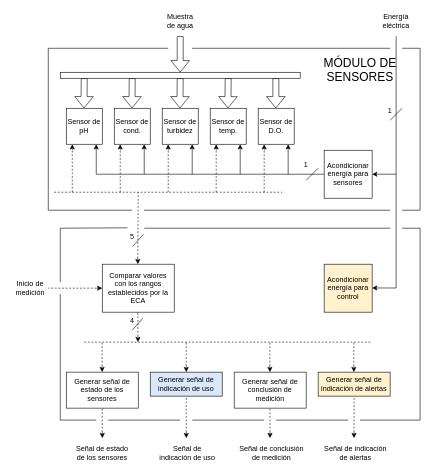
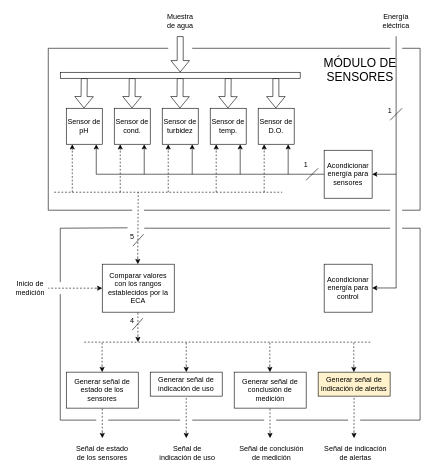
  <mxCell id="0" />
  <mxCell id="1" parent="0" />
  <mxCell id="2" value="Sensor de pH" style="whiteSpace=wrap;html=1;aspect=fixed;" vertex="1" parent="1"><mxGeometry x="110" y="180" width="60" height="60" as="geometry" /></mxCell>
  <mxCell id="3" value="Sensor de cond." style="whiteSpace=wrap;html=1;aspect=fixed;" vertex="1" parent="1"><mxGeometry x="190" y="180" width="60" height="60" as="geometry" /></mxCell>
  <mxCell id="4" value="Sensor de turbidez" style="whiteSpace=wrap;html=1;aspect=fixed;" vertex="1" parent="1"><mxGeometry x="270" y="180" width="60" height="60" as="geometry" /></mxCell>
  <mxCell id="5" value="Sensor de temp." style="whiteSpace=wrap;html=1;aspect=fixed;" vertex="1" parent="1"><mxGeometry x="350" y="180" width="60" height="60" as="geometry" /></mxCell>
  <mxCell id="6" value="Sensor de D.O." style="whiteSpace=wrap;html=1;aspect=fixed;" vertex="1" parent="1"><mxGeometry x="430" y="180" width="60" height="60" as="geometry" /></mxCell>
  <mxCell id="7" value="" style="shape=flexArrow;endArrow=classic;html=1;rounded=0;" edge="1" parent="1"><mxGeometry width="50" height="50" relative="1" as="geometry"><mxPoint x="140" y="130" as="sourcePoint" /><mxPoint x="139.5" y="180" as="targetPoint" /></mxGeometry></mxCell>
  <mxCell id="8" value="" style="shape=flexArrow;endArrow=classic;html=1;rounded=0;" edge="1" parent="1"><mxGeometry width="50" height="50" relative="1" as="geometry"><mxPoint x="220" y="130" as="sourcePoint" /><mxPoint x="219.5" y="180" as="targetPoint" /></mxGeometry></mxCell>
  <mxCell id="9" value="" style="shape=flexArrow;endArrow=classic;html=1;rounded=0;" edge="1" parent="1"><mxGeometry width="50" height="50" relative="1" as="geometry"><mxPoint x="300" y="130" as="sourcePoint" /><mxPoint x="299.5" y="180" as="targetPoint" /></mxGeometry></mxCell>
  <mxCell id="10" value="" style="shape=flexArrow;endArrow=classic;html=1;rounded=0;" edge="1" parent="1"><mxGeometry width="50" height="50" relative="1" as="geometry"><mxPoint x="380" y="130" as="sourcePoint" /><mxPoint x="379.5" y="180" as="targetPoint" /></mxGeometry></mxCell>
  <mxCell id="11" value="" style="shape=flexArrow;endArrow=classic;html=1;rounded=0;" edge="1" parent="1"><mxGeometry width="50" height="50" relative="1" as="geometry"><mxPoint x="459.5" y="130" as="sourcePoint" /><mxPoint x="459.5" y="180" as="targetPoint" /></mxGeometry></mxCell>
  <mxCell id="12" value="" style="rounded=0;whiteSpace=wrap;html=1;" vertex="1" parent="1"><mxGeometry x="100" y="120" width="400" height="10" as="geometry" /></mxCell>
  <mxCell id="13" value="" style="endArrow=classic;html=1;rounded=0;" edge="1" parent="1"><mxGeometry width="50" height="50" relative="1" as="geometry"><mxPoint x="160" y="290" as="sourcePoint" /><mxPoint x="160" y="240" as="targetPoint" /></mxGeometry></mxCell>
  <mxCell id="14" value="" style="endArrow=classic;html=1;rounded=0;" edge="1" parent="1"><mxGeometry width="50" height="50" relative="1" as="geometry"><mxPoint x="240" y="290" as="sourcePoint" /><mxPoint x="240" y="240" as="targetPoint" /></mxGeometry></mxCell>
  <mxCell id="15" value="" style="endArrow=classic;html=1;rounded=0;" edge="1" parent="1"><mxGeometry width="50" height="50" relative="1" as="geometry"><mxPoint x="320" y="290" as="sourcePoint" /><mxPoint x="320" y="240" as="targetPoint" /></mxGeometry></mxCell>
  <mxCell id="16" value="" style="endArrow=classic;html=1;rounded=0;" edge="1" parent="1"><mxGeometry width="50" height="50" relative="1" as="geometry"><mxPoint x="400" y="290" as="sourcePoint" /><mxPoint x="400" y="240" as="targetPoint" /></mxGeometry></mxCell>
  <mxCell id="17" value="" style="endArrow=classic;html=1;rounded=0;" edge="1" parent="1"><mxGeometry width="50" height="50" relative="1" as="geometry"><mxPoint x="480" y="290" as="sourcePoint" /><mxPoint x="480" y="240" as="targetPoint" /></mxGeometry></mxCell>
  <mxCell id="18" value="Acondicionar energía para sensores" style="whiteSpace=wrap;html=1;aspect=fixed;" vertex="1" parent="1"><mxGeometry x="540" y="250" width="80" height="80" as="geometry" /></mxCell>
  <mxCell id="19" value="" style="endArrow=none;html=1;rounded=0;entryX=0;entryY=0.5;entryDx=0;entryDy=0;" edge="1" parent="1" target="18"><mxGeometry width="50" height="50" relative="1" as="geometry"><mxPoint x="160" y="290" as="sourcePoint" /><mxPoint x="370" y="360" as="targetPoint" /></mxGeometry></mxCell>
  <mxCell id="20" value="" style="endArrow=none;html=1;rounded=0;" edge="1" parent="1"><mxGeometry width="50" height="50" relative="1" as="geometry"><mxPoint x="510" y="300" as="sourcePoint" /><mxPoint x="530" y="280" as="targetPoint" /></mxGeometry></mxCell>
  <mxCell id="21" value="1" style="text;html=1;whiteSpace=wrap;strokeColor=none;fillColor=none;align=center;verticalAlign=middle;rounded=0;" vertex="1" parent="1"><mxGeometry x="480" y="260" width="60" height="30" as="geometry" /></mxCell>
  <mxCell id="22" value="" style="endArrow=classic;html=1;rounded=0;" edge="1" parent="1"><mxGeometry width="50" height="50" relative="1" as="geometry"><mxPoint x="120" y="250" as="sourcePoint" /><mxPoint x="120" y="240" as="targetPoint" /></mxGeometry></mxCell>
  <mxCell id="23" value="" style="endArrow=classic;html=1;rounded=0;" edge="1" parent="1"><mxGeometry width="50" height="50" relative="1" as="geometry"><mxPoint x="200" y="250" as="sourcePoint" /><mxPoint x="200" y="240" as="targetPoint" /></mxGeometry></mxCell>
  <mxCell id="24" value="" style="endArrow=classic;html=1;rounded=0;" edge="1" parent="1"><mxGeometry width="50" height="50" relative="1" as="geometry"><mxPoint x="280" y="250" as="sourcePoint" /><mxPoint x="280" y="240" as="targetPoint" /></mxGeometry></mxCell>
  <mxCell id="25" value="" style="endArrow=classic;html=1;rounded=0;" edge="1" parent="1"><mxGeometry width="50" height="50" relative="1" as="geometry"><mxPoint x="360" y="250" as="sourcePoint" /><mxPoint x="360" y="240" as="targetPoint" /></mxGeometry></mxCell>
  <mxCell id="26" value="" style="endArrow=classic;html=1;rounded=0;" edge="1" parent="1"><mxGeometry width="50" height="50" relative="1" as="geometry"><mxPoint x="440" y="250" as="sourcePoint" /><mxPoint x="440" y="240" as="targetPoint" /></mxGeometry></mxCell>
  <mxCell id="27" value="" style="endArrow=none;dashed=1;html=1;rounded=0;" edge="1" parent="1"><mxGeometry width="50" height="50" relative="1" as="geometry"><mxPoint x="120" y="320" as="sourcePoint" /><mxPoint x="120" y="250" as="targetPoint" /></mxGeometry></mxCell>
  <mxCell id="28" value="" style="endArrow=none;dashed=1;html=1;rounded=0;" edge="1" parent="1"><mxGeometry width="50" height="50" relative="1" as="geometry"><mxPoint x="200" y="320" as="sourcePoint" /><mxPoint x="200" y="250" as="targetPoint" /></mxGeometry></mxCell>
  <mxCell id="29" value="" style="endArrow=none;dashed=1;html=1;rounded=0;" edge="1" parent="1"><mxGeometry width="50" height="50" relative="1" as="geometry"><mxPoint x="280" y="320" as="sourcePoint" /><mxPoint x="280" y="250" as="targetPoint" /></mxGeometry></mxCell>
  <mxCell id="30" value="" style="endArrow=none;dashed=1;html=1;rounded=0;" edge="1" parent="1"><mxGeometry width="50" height="50" relative="1" as="geometry"><mxPoint x="360" y="320" as="sourcePoint" /><mxPoint x="360" y="250" as="targetPoint" /></mxGeometry></mxCell>
  <mxCell id="31" value="" style="endArrow=none;dashed=1;html=1;rounded=0;" edge="1" parent="1"><mxGeometry width="50" height="50" relative="1" as="geometry"><mxPoint x="440" y="320" as="sourcePoint" /><mxPoint x="440" y="250" as="targetPoint" /></mxGeometry></mxCell>
  <mxCell id="32" value="" style="endArrow=none;dashed=1;html=1;rounded=0;" edge="1" parent="1"><mxGeometry width="50" height="50" relative="1" as="geometry"><mxPoint x="90" y="320" as="sourcePoint" /><mxPoint x="470" y="320" as="targetPoint" /></mxGeometry></mxCell>
  <mxCell id="33" value="&lt;div style=&quot;&quot;&gt;&lt;span style=&quot;background-color: transparent; color: light-dark(rgb(0, 0, 0), rgb(255, 255, 255));&quot;&gt;Comparar valores con los rangos establecidos por la ECA&lt;/span&gt;&lt;/div&gt;" style="rounded=0;whiteSpace=wrap;html=1;align=center;" vertex="1" parent="1"><mxGeometry x="170" y="440" width="120" height="80" as="geometry" /></mxCell>
- <mxCell id="34" value="Generar señal de indicación de uso" style="rounded=0;whiteSpace=wrap;html=1;fillColor=#dae8fc;" vertex="1" parent="1"><mxGeometry x="250" y="620" width="120" height="40" as="geometry" /></mxCell>
+ <mxCell id="34" value="Generar señal de indicación de uso" style="rounded=0;whiteSpace=wrap;html=1;" vertex="1" parent="1"><mxGeometry x="250" y="620" width="120" height="40" as="geometry" /></mxCell>
  <mxCell id="35" value="Generar señal de conclusión de medición" style="rounded=0;whiteSpace=wrap;html=1;" vertex="1" parent="1"><mxGeometry x="390" y="620" width="120" height="60" as="geometry" /></mxCell>
  <mxCell id="36" value="Generar señal de indicación de alertas" style="rounded=0;whiteSpace=wrap;html=1;fillColor=#fff2cc;" vertex="1" parent="1"><mxGeometry x="530" y="620" width="120" height="40" as="geometry" /></mxCell>
  <mxCell id="37" value="Generar señal de estado de los sensores" style="rounded=0;whiteSpace=wrap;html=1;" vertex="1" parent="1"><mxGeometry x="110" y="620" width="120" height="60" as="geometry" /></mxCell>
  <mxCell id="38" value="4" style="text;html=1;whiteSpace=wrap;strokeColor=none;fillColor=none;align=center;verticalAlign=middle;rounded=0;" vertex="1" parent="1"><mxGeometry x="190" y="520" width="60" height="30" as="geometry" /></mxCell>
  <mxCell id="39" value="" style="endArrow=none;html=1;rounded=0;entryX=0.815;entryY=1;entryDx=0;entryDy=0;entryPerimeter=0;" edge="1" parent="1"><mxGeometry width="50" height="50" relative="1" as="geometry"><mxPoint x="220" y="550" as="sourcePoint" /><mxPoint x="237.8" y="530" as="targetPoint" /></mxGeometry></mxCell>
  <mxCell id="40" value="" style="shape=flexArrow;endArrow=classic;html=1;rounded=0;entryX=0.5;entryY=0;entryDx=0;entryDy=0;" edge="1" parent="1" target="12"><mxGeometry width="50" height="50" relative="1" as="geometry"><mxPoint x="300" y="60" as="sourcePoint" /><mxPoint x="340" y="270" as="targetPoint" /></mxGeometry></mxCell>
  <mxCell id="41" value="Muestra de agua" style="text;html=1;whiteSpace=wrap;strokeColor=none;fillColor=none;align=center;verticalAlign=middle;rounded=0;" vertex="1" parent="1"><mxGeometry x="270" y="20" width="60" height="30" as="geometry" /></mxCell>
  <mxCell id="42" value="" style="endArrow=classic;html=1;rounded=0;entryX=1;entryY=0.5;entryDx=0;entryDy=0;" edge="1" parent="1" target="18"><mxGeometry width="50" height="50" relative="1" as="geometry"><mxPoint x="660" y="290" as="sourcePoint" /><mxPoint x="620" y="295" as="targetPoint" /></mxGeometry></mxCell>
  <mxCell id="43" value="Energía eléctrica" style="text;html=1;whiteSpace=wrap;strokeColor=none;fillColor=none;align=center;verticalAlign=middle;rounded=0;" vertex="1" parent="1"><mxGeometry x="630" y="20" width="60" height="30" as="geometry" /></mxCell>
- <mxCell id="44" value="Acondicionar energía para control" style="whiteSpace=wrap;html=1;aspect=fixed;fillColor=#fff2cc;" vertex="1" parent="1"><mxGeometry x="540" y="440" width="80" height="80" as="geometry" /></mxCell>
+ <mxCell id="44" value="Acondicionar energía para control" style="whiteSpace=wrap;html=1;aspect=fixed;" vertex="1" parent="1"><mxGeometry x="540" y="440" width="80" height="80" as="geometry" /></mxCell>
  <mxCell id="45" value="" style="endArrow=none;html=1;rounded=0;" edge="1" parent="1"><mxGeometry width="50" height="50" relative="1" as="geometry"><mxPoint x="660" y="480" as="sourcePoint" /><mxPoint x="660" y="60" as="targetPoint" /></mxGeometry></mxCell>
  <mxCell id="46" value="" style="endArrow=classic;html=1;rounded=0;" edge="1" parent="1"><mxGeometry width="50" height="50" relative="1" as="geometry"><mxPoint x="169.71" y="610" as="sourcePoint" /><mxPoint x="169.88" y="620" as="targetPoint" /></mxGeometry></mxCell>
  <mxCell id="47" value="" style="endArrow=none;dashed=1;html=1;rounded=0;" edge="1" parent="1"><mxGeometry width="50" height="50" relative="1" as="geometry"><mxPoint x="169.71" y="610" as="sourcePoint" /><mxPoint x="169.71" y="570" as="targetPoint" /></mxGeometry></mxCell>
  <mxCell id="48" value="" style="endArrow=classic;html=1;rounded=0;" edge="1" parent="1"><mxGeometry width="50" height="50" relative="1" as="geometry"><mxPoint x="310" y="610" as="sourcePoint" /><mxPoint x="310.17" y="620" as="targetPoint" /></mxGeometry></mxCell>
  <mxCell id="49" value="" style="endArrow=none;dashed=1;html=1;rounded=0;" edge="1" parent="1"><mxGeometry width="50" height="50" relative="1" as="geometry"><mxPoint x="310" y="610" as="sourcePoint" /><mxPoint x="310" y="570" as="targetPoint" /></mxGeometry></mxCell>
  <mxCell id="50" value="" style="endArrow=classic;html=1;rounded=0;" edge="1" parent="1"><mxGeometry width="50" height="50" relative="1" as="geometry"><mxPoint x="449.43" y="610" as="sourcePoint" /><mxPoint x="449.6" y="620" as="targetPoint" /></mxGeometry></mxCell>
  <mxCell id="51" value="" style="endArrow=none;dashed=1;html=1;rounded=0;" edge="1" parent="1"><mxGeometry width="50" height="50" relative="1" as="geometry"><mxPoint x="449.43" y="610" as="sourcePoint" /><mxPoint x="449.43" y="570" as="targetPoint" /></mxGeometry></mxCell>
  <mxCell id="52" value="" style="endArrow=classic;html=1;rounded=0;" edge="1" parent="1"><mxGeometry width="50" height="50" relative="1" as="geometry"><mxPoint x="589.43" y="610" as="sourcePoint" /><mxPoint x="589.6" y="620" as="targetPoint" /></mxGeometry></mxCell>
  <mxCell id="53" value="" style="endArrow=none;dashed=1;html=1;rounded=0;" edge="1" parent="1"><mxGeometry width="50" height="50" relative="1" as="geometry"><mxPoint x="589.43" y="610" as="sourcePoint" /><mxPoint x="589.43" y="570" as="targetPoint" /></mxGeometry></mxCell>
  <mxCell id="54" value="" style="endArrow=none;dashed=1;html=1;rounded=0;" edge="1" parent="1"><mxGeometry width="50" height="50" relative="1" as="geometry"><mxPoint x="140" y="570" as="sourcePoint" /><mxPoint x="620" y="570" as="targetPoint" /></mxGeometry></mxCell>
  <mxCell id="55" value="" style="endArrow=classic;html=1;rounded=0;" edge="1" parent="1"><mxGeometry width="50" height="50" relative="1" as="geometry"><mxPoint x="229.43" y="560" as="sourcePoint" /><mxPoint x="229.6" y="570" as="targetPoint" /></mxGeometry></mxCell>
  <mxCell id="56" value="" style="endArrow=none;dashed=1;html=1;rounded=0;" edge="1" parent="1"><mxGeometry width="50" height="50" relative="1" as="geometry"><mxPoint x="229.43" y="560" as="sourcePoint" /><mxPoint x="229.43" y="520" as="targetPoint" /></mxGeometry></mxCell>
  <mxCell id="57" value="" style="endArrow=classic;html=1;rounded=0;" edge="1" parent="1"><mxGeometry width="50" height="50" relative="1" as="geometry"><mxPoint x="229.17" y="430" as="sourcePoint" /><mxPoint x="229.34" y="440" as="targetPoint" /></mxGeometry></mxCell>
  <mxCell id="58" value="" style="endArrow=none;dashed=1;html=1;rounded=0;" edge="1" parent="1"><mxGeometry width="50" height="50" relative="1" as="geometry"><mxPoint x="229.17" y="430" as="sourcePoint" /><mxPoint x="230" y="320" as="targetPoint" /></mxGeometry></mxCell>
  <mxCell id="59" value="" style="endArrow=classic;html=1;rounded=0;entryX=1;entryY=0.5;entryDx=0;entryDy=0;" edge="1" parent="1"><mxGeometry width="50" height="50" relative="1" as="geometry"><mxPoint x="660" y="479.66" as="sourcePoint" /><mxPoint x="620" y="479.66" as="targetPoint" /></mxGeometry></mxCell>
  <mxCell id="60" value="" style="endArrow=none;html=1;rounded=0;" edge="1" parent="1"><mxGeometry width="50" height="50" relative="1" as="geometry"><mxPoint x="221" y="410" as="sourcePoint" /><mxPoint x="239" y="390" as="targetPoint" /></mxGeometry></mxCell>
  <mxCell id="61" value="5" style="text;html=1;whiteSpace=wrap;strokeColor=none;fillColor=none;align=center;verticalAlign=middle;rounded=0;" vertex="1" parent="1"><mxGeometry x="190" y="380" width="60" height="30" as="geometry" /></mxCell>
  <mxCell id="62" value="" style="endArrow=none;html=1;rounded=0;" edge="1" parent="1"><mxGeometry width="50" height="50" relative="1" as="geometry"><mxPoint x="650" y="200" as="sourcePoint" /><mxPoint x="670" y="180" as="targetPoint" /></mxGeometry></mxCell>
  <mxCell id="63" value="1" style="text;html=1;whiteSpace=wrap;strokeColor=none;fillColor=none;align=center;verticalAlign=middle;rounded=0;" vertex="1" parent="1"><mxGeometry x="620" y="170" width="60" height="30" as="geometry" /></mxCell>
  <mxCell id="64" value="" style="endArrow=classic;html=1;rounded=0;" edge="1" parent="1"><mxGeometry width="50" height="50" relative="1" as="geometry"><mxPoint x="170" y="720" as="sourcePoint" /><mxPoint x="170.17" y="730" as="targetPoint" /></mxGeometry></mxCell>
  <mxCell id="65" value="" style="endArrow=none;dashed=1;html=1;rounded=0;" edge="1" parent="1"><mxGeometry width="50" height="50" relative="1" as="geometry"><mxPoint x="170" y="720" as="sourcePoint" /><mxPoint x="170" y="680" as="targetPoint" /></mxGeometry></mxCell>
  <mxCell id="66" value="" style="endArrow=classic;html=1;rounded=0;" edge="1" parent="1"><mxGeometry width="50" height="50" relative="1" as="geometry"><mxPoint x="310" y="720" as="sourcePoint" /><mxPoint x="310.17" y="730" as="targetPoint" /></mxGeometry></mxCell>
  <mxCell id="67" value="" style="endArrow=none;dashed=1;html=1;rounded=0;entryX=0.5;entryY=1;entryDx=0;entryDy=0;" edge="1" parent="1" target="34"><mxGeometry width="50" height="50" relative="1" as="geometry"><mxPoint x="310" y="720" as="sourcePoint" /><mxPoint x="310" y="680" as="targetPoint" /></mxGeometry></mxCell>
  <mxCell id="68" value="" style="endArrow=classic;html=1;rounded=0;" edge="1" parent="1"><mxGeometry width="50" height="50" relative="1" as="geometry"><mxPoint x="449.71" y="720" as="sourcePoint" /><mxPoint x="449.88" y="730" as="targetPoint" /></mxGeometry></mxCell>
  <mxCell id="69" value="" style="endArrow=none;dashed=1;html=1;rounded=0;" edge="1" parent="1"><mxGeometry width="50" height="50" relative="1" as="geometry"><mxPoint x="449.71" y="720" as="sourcePoint" /><mxPoint x="449.71" y="680" as="targetPoint" /></mxGeometry></mxCell>
  <mxCell id="70" value="" style="endArrow=classic;html=1;rounded=0;" edge="1" parent="1"><mxGeometry width="50" height="50" relative="1" as="geometry"><mxPoint x="589.71" y="720" as="sourcePoint" /><mxPoint x="589.88" y="730" as="targetPoint" /></mxGeometry></mxCell>
  <mxCell id="71" value="" style="endArrow=none;dashed=1;html=1;rounded=0;entryX=0.5;entryY=1;entryDx=0;entryDy=0;" edge="1" parent="1" target="36"><mxGeometry width="50" height="50" relative="1" as="geometry"><mxPoint x="589.71" y="720" as="sourcePoint" /><mxPoint x="589.71" y="680" as="targetPoint" /></mxGeometry></mxCell>
  <mxCell id="72" value="" style="endArrow=classic;html=1;rounded=0;entryX=0;entryY=0.5;entryDx=0;entryDy=0;" edge="1" parent="1" target="33"><mxGeometry width="50" height="50" relative="1" as="geometry"><mxPoint x="160" y="480" as="sourcePoint" /><mxPoint x="440" y="440" as="targetPoint" /></mxGeometry></mxCell>
  <mxCell id="73" value="" style="endArrow=none;dashed=1;html=1;rounded=0;entryX=1;entryY=0.5;entryDx=0;entryDy=0;" edge="1" parent="1" target="74"><mxGeometry width="50" height="50" relative="1" as="geometry"><mxPoint x="160" y="480" as="sourcePoint" /><mxPoint x="80" y="480" as="targetPoint" /></mxGeometry></mxCell>
  <mxCell id="74" value="Inicio de medición" style="text;html=1;whiteSpace=wrap;strokeColor=none;fillColor=none;align=center;verticalAlign=middle;rounded=0;" vertex="1" parent="1"><mxGeometry x="20" y="465" width="60" height="30" as="geometry" /></mxCell>
  <mxCell id="75" value="Señal de estado de los sensores" style="text;html=1;whiteSpace=wrap;strokeColor=none;fillColor=none;align=center;verticalAlign=middle;rounded=0;" vertex="1" parent="1"><mxGeometry x="125" y="740" width="90" height="30" as="geometry" /></mxCell>
  <mxCell id="76" value="Señal de indicación de uso" style="text;html=1;whiteSpace=wrap;strokeColor=none;fillColor=none;align=center;verticalAlign=middle;rounded=0;" vertex="1" parent="1"><mxGeometry x="264" y="740" width="96" height="30" as="geometry" /></mxCell>
  <mxCell id="77" value="Señal de conclusión de medición" style="text;html=1;whiteSpace=wrap;strokeColor=none;fillColor=none;align=center;verticalAlign=middle;rounded=0;" vertex="1" parent="1"><mxGeometry x="395" y="740" width="115" height="30" as="geometry" /></mxCell>
  <mxCell id="78" value="Señal de indicación de alertas" style="text;html=1;whiteSpace=wrap;strokeColor=none;fillColor=none;align=center;verticalAlign=middle;rounded=0;" vertex="1" parent="1"><mxGeometry x="535" y="740" width="115" height="30" as="geometry" /></mxCell>
  <mxCell id="79" value="" style="endArrow=none;html=1;rounded=0;" edge="1" parent="1"><mxGeometry width="50" height="50" relative="1" as="geometry"><mxPoint x="100" y="700" as="sourcePoint" /><mxPoint x="160" y="700" as="targetPoint" /></mxGeometry></mxCell>
  <mxCell id="80" value="" style="endArrow=none;html=1;rounded=0;" edge="1" parent="1"><mxGeometry width="50" height="50" relative="1" as="geometry"><mxPoint x="100" y="490" as="sourcePoint" /><mxPoint x="100" y="700" as="targetPoint" /></mxGeometry></mxCell>
  <mxCell id="81" value="" style="endArrow=none;html=1;rounded=0;" edge="1" parent="1"><mxGeometry width="50" height="50" relative="1" as="geometry"><mxPoint x="240" y="380" as="sourcePoint" /><mxPoint x="650" y="380" as="targetPoint" /></mxGeometry></mxCell>
  <mxCell id="82" value="" style="endArrow=none;html=1;rounded=0;" edge="1" parent="1"><mxGeometry width="50" height="50" relative="1" as="geometry"><mxPoint x="700" y="380" as="sourcePoint" /><mxPoint x="700" y="700" as="targetPoint" /></mxGeometry></mxCell>
  <mxCell id="83" value="" style="endArrow=none;html=1;rounded=0;" edge="1" parent="1"><mxGeometry width="50" height="50" relative="1" as="geometry"><mxPoint x="670" y="380" as="sourcePoint" /><mxPoint x="700" y="380" as="targetPoint" /></mxGeometry></mxCell>
  <mxCell id="84" value="" style="endArrow=none;html=1;rounded=0;entryX=0.369;entryY=-0.022;entryDx=0;entryDy=0;entryPerimeter=0;" edge="1" parent="1" target="61"><mxGeometry width="50" height="50" relative="1" as="geometry"><mxPoint x="100" y="380" as="sourcePoint" /><mxPoint x="130" y="380" as="targetPoint" /></mxGeometry></mxCell>
  <mxCell id="85" value="" style="endArrow=none;html=1;rounded=0;" edge="1" parent="1"><mxGeometry width="50" height="50" relative="1" as="geometry"><mxPoint x="100" y="380" as="sourcePoint" /><mxPoint x="100" y="470" as="targetPoint" /></mxGeometry></mxCell>
  <mxCell id="86" value="" style="endArrow=none;html=1;rounded=0;" edge="1" parent="1"><mxGeometry width="50" height="50" relative="1" as="geometry"><mxPoint x="180" y="700" as="sourcePoint" /><mxPoint x="300" y="700" as="targetPoint" /></mxGeometry></mxCell>
  <mxCell id="87" value="" style="endArrow=none;html=1;rounded=0;" edge="1" parent="1"><mxGeometry width="50" height="50" relative="1" as="geometry"><mxPoint x="320" y="700" as="sourcePoint" /><mxPoint x="440" y="700" as="targetPoint" /></mxGeometry></mxCell>
  <mxCell id="88" value="" style="endArrow=none;html=1;rounded=0;" edge="1" parent="1"><mxGeometry width="50" height="50" relative="1" as="geometry"><mxPoint x="460" y="700" as="sourcePoint" /><mxPoint x="580" y="700" as="targetPoint" /></mxGeometry></mxCell>
  <mxCell id="89" value="" style="endArrow=none;html=1;rounded=0;" edge="1" parent="1"><mxGeometry width="50" height="50" relative="1" as="geometry"><mxPoint x="600" y="700" as="sourcePoint" /><mxPoint x="700" y="700" as="targetPoint" /></mxGeometry></mxCell>
  <mxCell id="90" value="" style="endArrow=none;html=1;rounded=0;" edge="1" parent="1"><mxGeometry width="50" height="50" relative="1" as="geometry"><mxPoint x="80" y="350" as="sourcePoint" /><mxPoint x="220" y="350" as="targetPoint" /></mxGeometry></mxCell>
  <mxCell id="91" value="" style="endArrow=none;html=1;rounded=0;" edge="1" parent="1"><mxGeometry width="50" height="50" relative="1" as="geometry"><mxPoint x="239.5" y="350" as="sourcePoint" /><mxPoint x="650" y="350" as="targetPoint" /></mxGeometry></mxCell>
  <mxCell id="92" value="" style="endArrow=none;html=1;rounded=0;" edge="1" parent="1"><mxGeometry width="50" height="50" relative="1" as="geometry"><mxPoint x="80" y="80" as="sourcePoint" /><mxPoint x="80" y="350" as="targetPoint" /></mxGeometry></mxCell>
  <mxCell id="93" value="" style="endArrow=none;html=1;rounded=0;" edge="1" parent="1"><mxGeometry width="50" height="50" relative="1" as="geometry"><mxPoint x="80" y="80" as="sourcePoint" /><mxPoint x="280" y="80" as="targetPoint" /></mxGeometry></mxCell>
  <mxCell id="94" value="" style="endArrow=none;html=1;rounded=0;" edge="1" parent="1"><mxGeometry width="50" height="50" relative="1" as="geometry"><mxPoint x="320" y="80" as="sourcePoint" /><mxPoint x="650" y="80" as="targetPoint" /></mxGeometry></mxCell>
  <mxCell id="95" value="" style="endArrow=none;html=1;rounded=0;" edge="1" parent="1"><mxGeometry width="50" height="50" relative="1" as="geometry"><mxPoint x="670" y="350" as="sourcePoint" /><mxPoint x="700" y="350" as="targetPoint" /></mxGeometry></mxCell>
  <mxCell id="96" value="" style="endArrow=none;html=1;rounded=0;" edge="1" parent="1"><mxGeometry width="50" height="50" relative="1" as="geometry"><mxPoint x="670" y="80" as="sourcePoint" /><mxPoint x="700" y="80" as="targetPoint" /></mxGeometry></mxCell>
  <mxCell id="97" value="" style="endArrow=none;html=1;rounded=0;" edge="1" parent="1"><mxGeometry width="50" height="50" relative="1" as="geometry"><mxPoint x="700" y="80" as="sourcePoint" /><mxPoint x="700" y="350" as="targetPoint" /></mxGeometry></mxCell>
  <mxCell id="98" value="&lt;font style=&quot;font-size: 20px;&quot;&gt;MÓDULO DE SENSORES&lt;/font&gt;" style="text;html=1;whiteSpace=wrap;strokeColor=none;fillColor=none;align=center;verticalAlign=middle;rounded=0;" vertex="1" parent="1"><mxGeometry x="530" y="100" width="140" height="30" as="geometry" /></mxCell>
